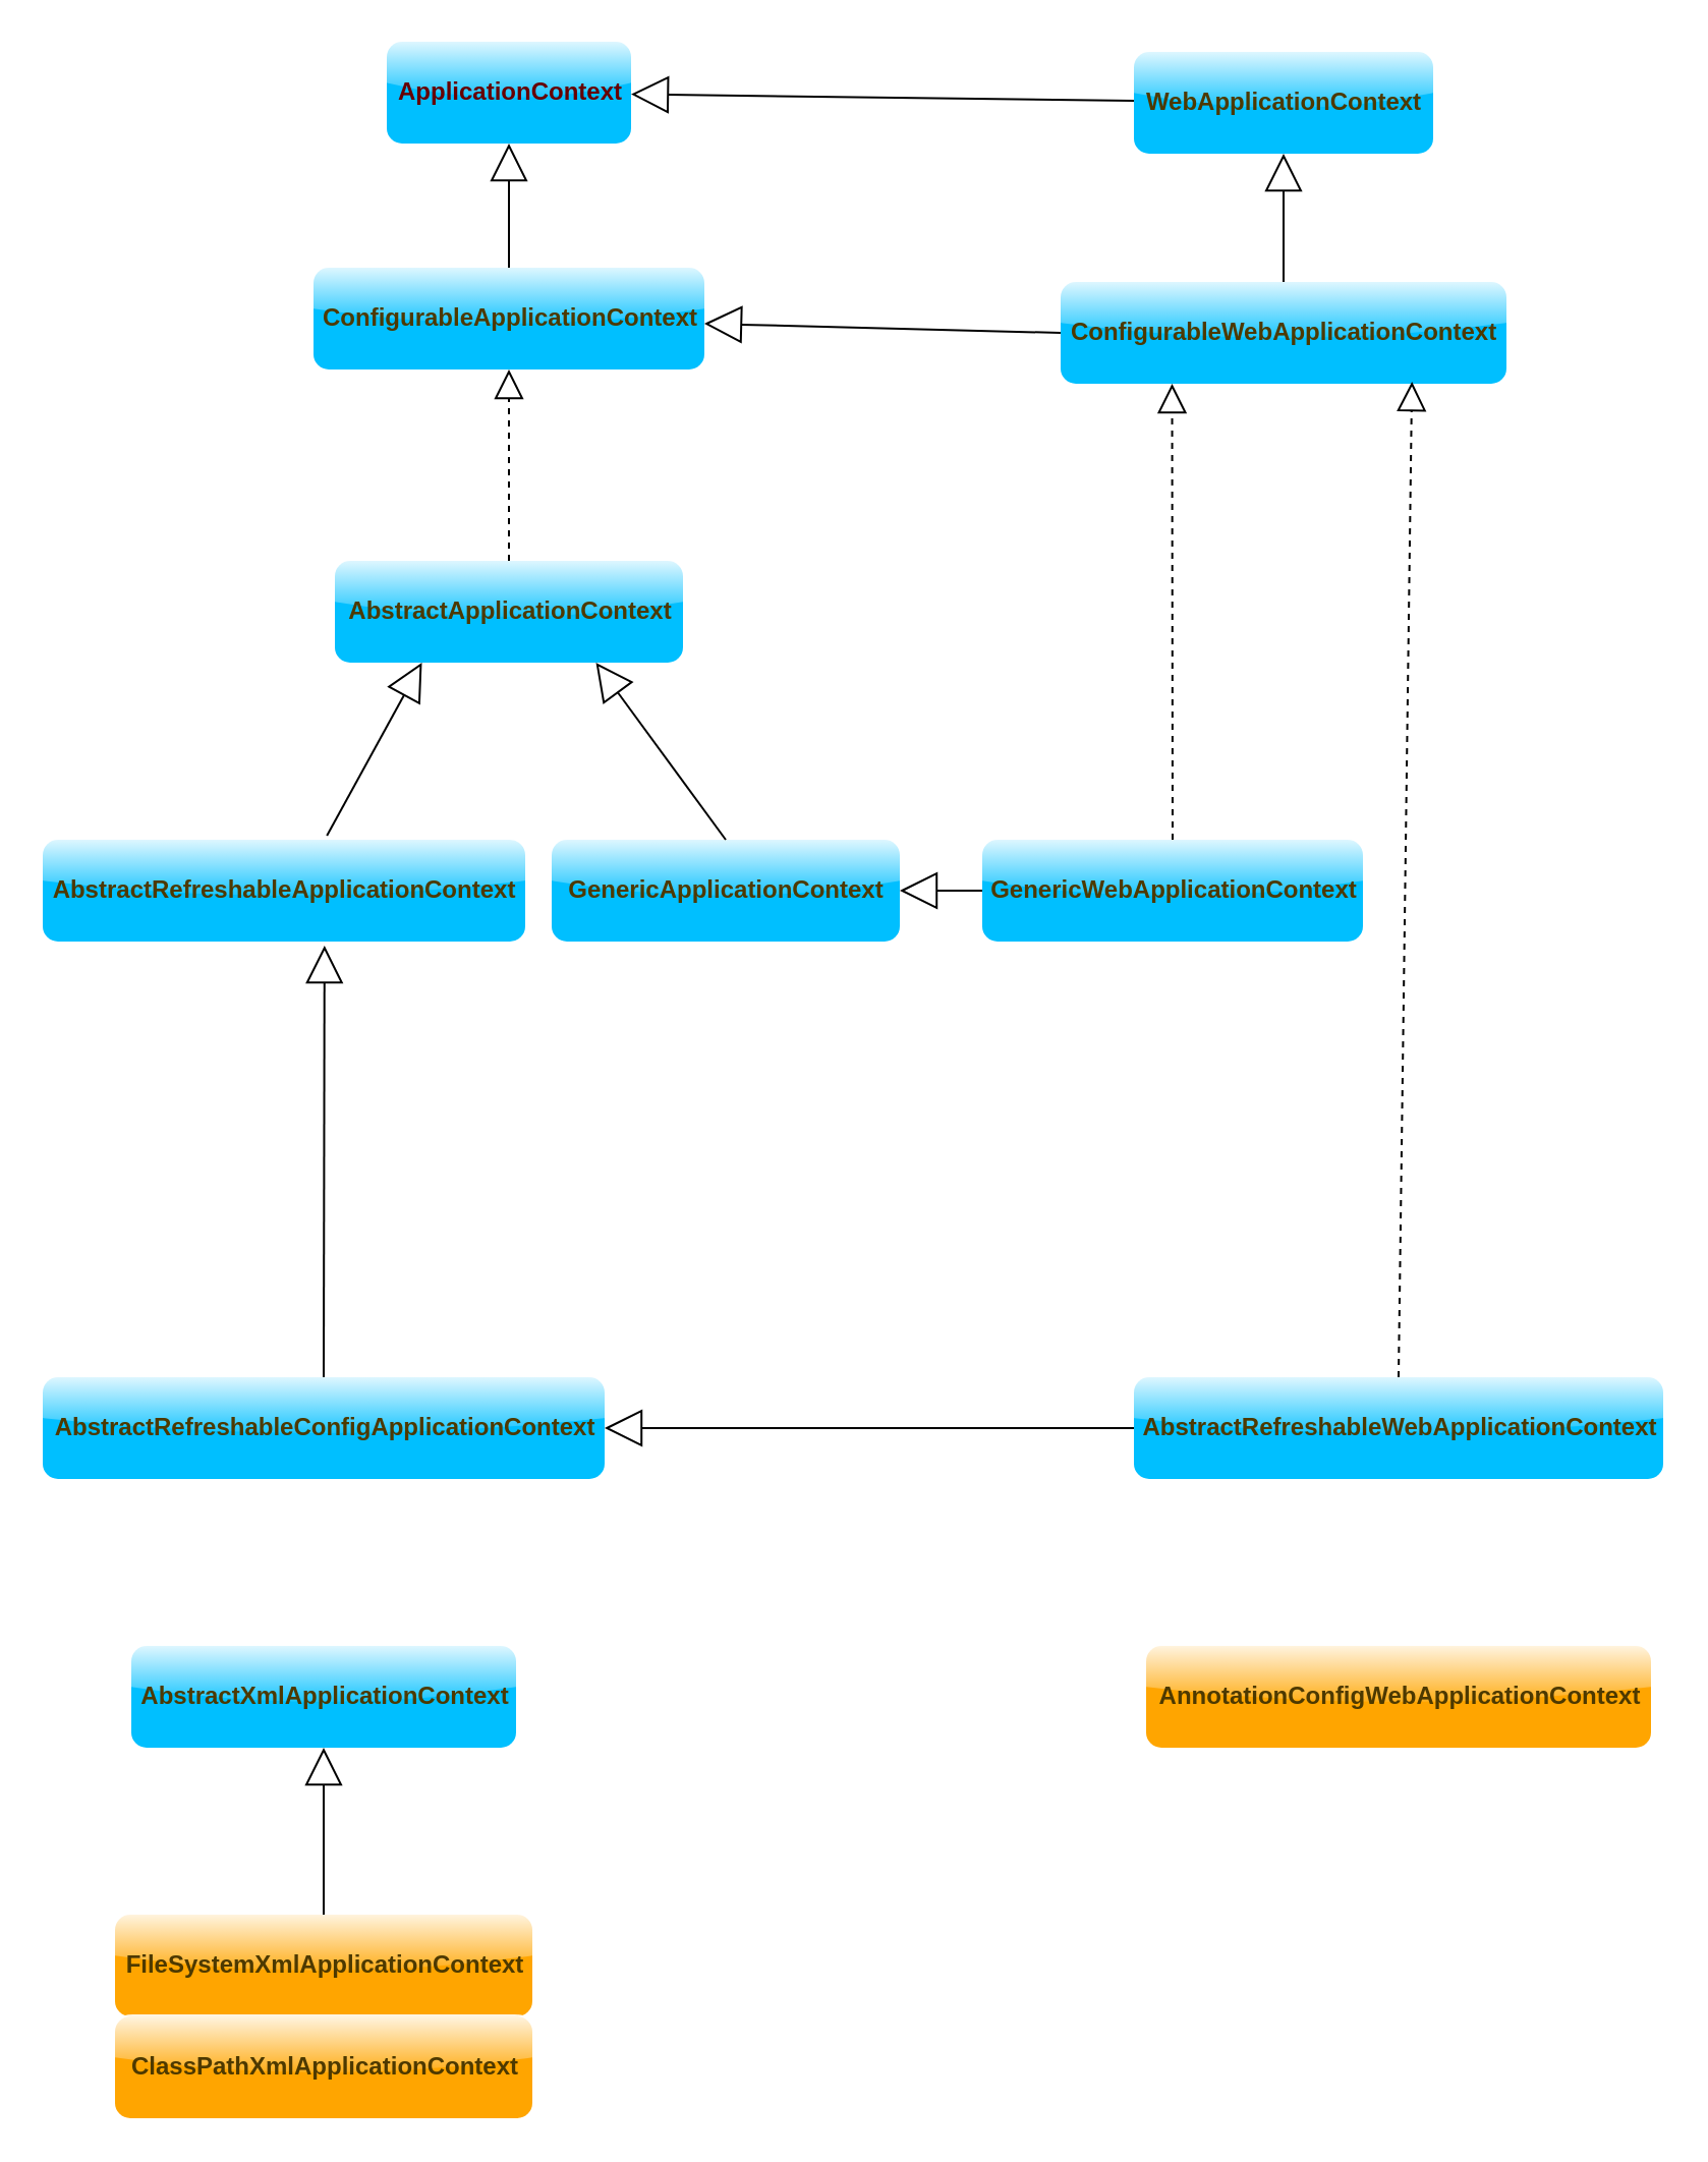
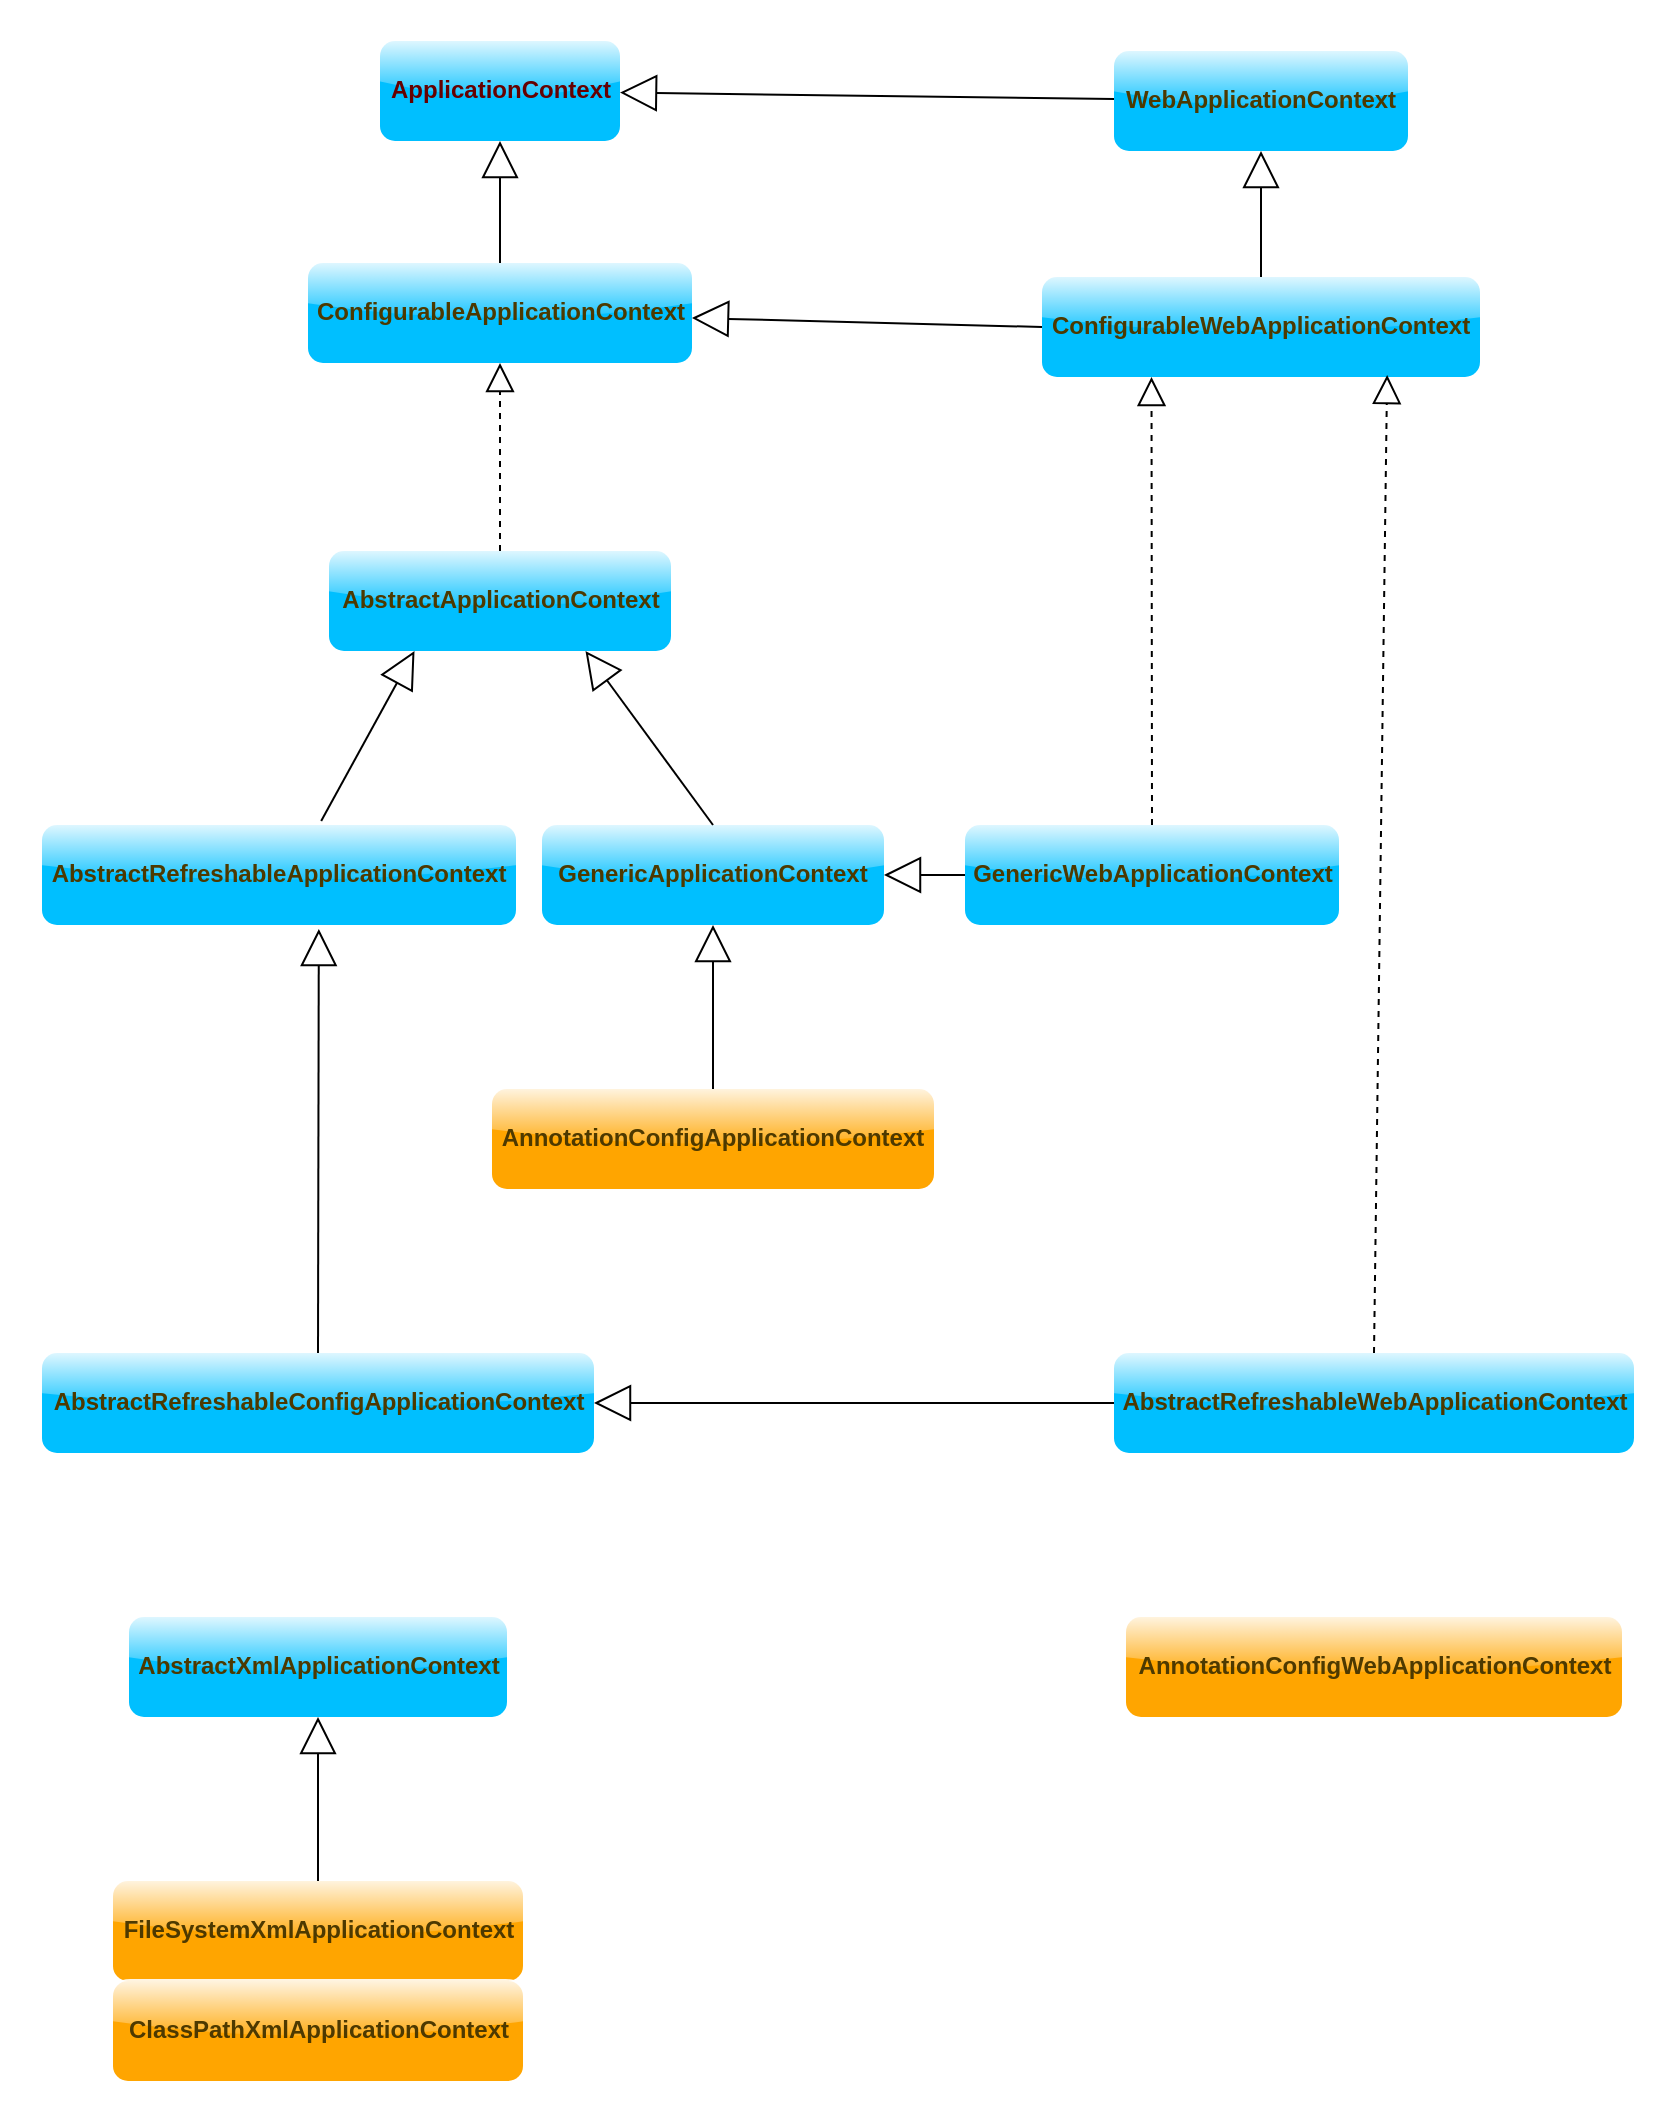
  <mxCell id="0" />
  <mxCell id="1" parent="0" />
  <mxCell id="2" value="&lt;b&gt;&lt;font color=&quot;#660000&quot;&gt;ApplicationContext&lt;/font&gt;&lt;/b&gt;" style="html=1;fillColor=#00bfff;strokeColor=none;glass=1;rounded=1;comic=0;" parent="1" vertex="1"><mxGeometry x="189.5" y="20" width="120" height="50" as="geometry" /></mxCell>
  <mxCell id="3" value="&lt;b&gt;&lt;font color=&quot;#4d3900&quot;&gt;ConfigurableApplicationContext&lt;/font&gt;&lt;/b&gt;" style="html=1;fillColor=#00bfff;strokeColor=none;glass=1;rounded=1;comic=0;" parent="1" vertex="1"><mxGeometry x="153.5" y="131" width="192" height="50" as="geometry" /></mxCell>
  <mxCell id="4" value="" style="endArrow=block;endSize=16;endFill=0;html=1;entryX=0.5;entryY=1;entryDx=0;entryDy=0;exitX=0.5;exitY=0;exitDx=0;exitDy=0;" parent="1" source="3" target="2" edge="1"><mxGeometry width="160" relative="1" as="geometry"><mxPoint x="320" y="194" as="sourcePoint" /><mxPoint x="480" y="194" as="targetPoint" /></mxGeometry></mxCell>
  <mxCell id="5" value="&lt;b&gt;&lt;font color=&quot;#4d3900&quot;&gt;WebApplicationContext&lt;/font&gt;&lt;/b&gt;" style="html=1;fillColor=#00bfff;strokeColor=none;glass=1;rounded=1;comic=0;" parent="1" vertex="1"><mxGeometry x="556.5" y="25" width="147" height="50" as="geometry" /></mxCell>
  <mxCell id="6" value="" style="endArrow=block;endSize=16;endFill=0;html=1;" parent="1" source="5" target="2" edge="1"><mxGeometry width="160" relative="1" as="geometry"><mxPoint x="360.806" y="148" as="sourcePoint" /><mxPoint x="431" y="80" as="targetPoint" /></mxGeometry></mxCell>
  <mxCell id="7" value="&lt;b&gt;&lt;font color=&quot;#4d3900&quot;&gt;AbstractApplicationContext&lt;/font&gt;&lt;/b&gt;" style="html=1;fillColor=#00bfff;strokeColor=none;glass=1;rounded=1;comic=0;" parent="1" vertex="1"><mxGeometry x="164" y="275" width="171" height="50" as="geometry" /></mxCell>
  <mxCell id="8" value="&lt;b&gt;&lt;font color=&quot;#4d3900&quot;&gt;ConfigurableWebApplicationContext&lt;/font&gt;&lt;/b&gt;" style="html=1;fillColor=#00bfff;strokeColor=none;glass=1;rounded=1;comic=0;" parent="1" vertex="1"><mxGeometry x="520.5" y="138" width="219" height="50" as="geometry" /></mxCell>
  <mxCell id="9" value="" style="endArrow=block;endSize=16;endFill=0;html=1;entryX=0.5;entryY=1;entryDx=0;entryDy=0;" parent="1" source="8" target="5" edge="1"><mxGeometry width="160" relative="1" as="geometry"><mxPoint x="552.436" y="289" as="sourcePoint" /><mxPoint x="621.5" y="219" as="targetPoint" /></mxGeometry></mxCell>
  <mxCell id="10" value="" style="endArrow=block;endSize=16;endFill=0;html=1;exitX=0;exitY=0.5;exitDx=0;exitDy=0;" parent="1" source="8" target="3" edge="1"><mxGeometry width="160" relative="1" as="geometry"><mxPoint x="373.436" y="289" as="sourcePoint" /><mxPoint x="396.25" y="188" as="targetPoint" /></mxGeometry></mxCell>
  <mxCell id="11" value="" style="endArrow=block;dashed=1;endFill=0;endSize=12;html=1;entryX=0.5;entryY=1;entryDx=0;entryDy=0;" parent="1" source="7" target="3" edge="1"><mxGeometry width="160" relative="1" as="geometry"><mxPoint x="164" y="346" as="sourcePoint" /><mxPoint x="324" y="346" as="targetPoint" /></mxGeometry></mxCell>
  <mxCell id="12" value="&lt;b&gt;&lt;font color=&quot;#4d3900&quot;&gt;AbstractRefreshableApplicationContext&lt;/font&gt;&lt;/b&gt;" style="html=1;fillColor=#00bfff;strokeColor=none;glass=1;rounded=1;comic=0;" parent="1" vertex="1"><mxGeometry x="20.5" y="412" width="237" height="50" as="geometry" /></mxCell>
  <mxCell id="13" value="" style="endArrow=block;endSize=16;endFill=0;html=1;exitX=0.589;exitY=-0.04;exitDx=0;exitDy=0;entryX=0.25;entryY=1;entryDx=0;entryDy=0;exitPerimeter=0;" parent="1" source="12" target="7" edge="1"><mxGeometry width="160" relative="1" as="geometry"><mxPoint x="249" y="412" as="sourcePoint" /><mxPoint x="174" y="334" as="targetPoint" /></mxGeometry></mxCell>
  <mxCell id="14" value="&lt;b&gt;&lt;font color=&quot;#4d3900&quot;&gt;GenericApplicationContext&lt;/font&gt;&lt;/b&gt;" style="html=1;fillColor=#00bfff;strokeColor=none;glass=1;rounded=1;comic=0;" parent="1" vertex="1"><mxGeometry x="270.5" y="412" width="171" height="50" as="geometry" /></mxCell>
  <mxCell id="15" value="" style="endArrow=block;endSize=16;endFill=0;html=1;entryX=0.75;entryY=1;entryDx=0;entryDy=0;exitX=0.5;exitY=0;exitDx=0;exitDy=0;" parent="1" source="14" target="7" edge="1"><mxGeometry width="160" relative="1" as="geometry"><mxPoint x="434.75" y="417" as="sourcePoint" /><mxPoint x="324" y="330" as="targetPoint" /></mxGeometry></mxCell>
  <mxCell id="16" value="&lt;b&gt;&lt;font color=&quot;#4d3900&quot;&gt;AbstractRefreshableWebApplicationContext&lt;/font&gt;&lt;/b&gt;" style="html=1;fillColor=#00bfff;strokeColor=none;glass=1;rounded=1;comic=0;" parent="1" vertex="1"><mxGeometry x="556.5" y="676" width="260" height="50" as="geometry" /></mxCell>
  <mxCell id="17" value="" style="endArrow=block;dashed=1;endFill=0;endSize=12;html=1;entryX=0.788;entryY=0.98;entryDx=0;entryDy=0;exitX=0.5;exitY=0;exitDx=0;exitDy=0;entryPerimeter=0;" parent="1" source="16" target="8" edge="1"><mxGeometry width="160" relative="1" as="geometry"><mxPoint x="527.638" y="412" as="sourcePoint" /><mxPoint x="549" y="325" as="targetPoint" /></mxGeometry></mxCell>
  <mxCell id="18" value="" style="endArrow=block;endSize=16;endFill=0;html=1;entryX=1;entryY=0.5;entryDx=0;entryDy=0;exitX=0;exitY=0.5;exitDx=0;exitDy=0;" parent="1" source="16" target="24" edge="1"><mxGeometry width="160" relative="1" as="geometry"><mxPoint x="421" y="550" as="sourcePoint" /><mxPoint x="371.923" y="462" as="targetPoint" /></mxGeometry></mxCell>
  <mxCell id="19" value="&lt;b&gt;&lt;font color=&quot;#4d3900&quot;&gt;GenericWebApplicationContext&lt;/font&gt;&lt;/b&gt;" style="html=1;fillColor=#00bfff;strokeColor=none;glass=1;rounded=1;comic=0;" parent="1" vertex="1"><mxGeometry x="482" y="412" width="187" height="50" as="geometry" /></mxCell>
  <mxCell id="20" value="" style="endArrow=block;dashed=1;endFill=0;endSize=12;html=1;entryX=0.25;entryY=1;entryDx=0;entryDy=0;exitX=0.5;exitY=0;exitDx=0;exitDy=0;" parent="1" source="19" target="8" edge="1"><mxGeometry width="160" relative="1" as="geometry"><mxPoint x="576" y="549" as="sourcePoint" /><mxPoint x="500.75" y="325" as="targetPoint" /></mxGeometry></mxCell>
  <mxCell id="21" value="" style="endArrow=block;endSize=16;endFill=0;html=1;entryX=1;entryY=0.5;entryDx=0;entryDy=0;exitX=0;exitY=0.5;exitDx=0;exitDy=0;" parent="1" source="19" target="14" edge="1"><mxGeometry width="160" relative="1" as="geometry"><mxPoint x="359.5" y="566" as="sourcePoint" /><mxPoint x="139.25" y="479" as="targetPoint" /></mxGeometry></mxCell>
+ <mxCell id="22" value="&lt;b&gt;&lt;font color=&quot;#4d3900&quot;&gt;AnnotationConfigApplicationContext&lt;/font&gt;&lt;/b&gt;" style="html=1;fillColor=#ffa500;strokeColor=none;glass=1;rounded=1;comic=0;gradientColor=none;" parent="1" vertex="1"><mxGeometry x="245.5" y="544" width="221" height="50" as="geometry" /></mxCell>
+ <mxCell id="23" value="" style="endArrow=block;endSize=16;endFill=0;html=1;entryX=0.5;entryY=1;entryDx=0;entryDy=0;exitX=0.5;exitY=0;exitDx=0;exitDy=0;" parent="1" source="22" target="14" edge="1"><mxGeometry width="160" relative="1" as="geometry"><mxPoint x="295.25" y="549" as="sourcePoint" /><mxPoint x="44.174" y="463" as="targetPoint" /></mxGeometry></mxCell>
  <mxCell id="24" value="&lt;b&gt;&lt;font color=&quot;#4d3900&quot;&gt;AbstractRefreshableConfigApplicationContext&lt;/font&gt;&lt;/b&gt;" style="html=1;fillColor=#00bfff;strokeColor=none;glass=1;rounded=1;comic=0;" parent="1" vertex="1"><mxGeometry x="20.5" y="676" width="276" height="50" as="geometry" /></mxCell>
  <mxCell id="25" value="" style="endArrow=block;endSize=16;endFill=0;html=1;entryX=0.584;entryY=1.04;entryDx=0;entryDy=0;exitX=0.5;exitY=0;exitDx=0;exitDy=0;entryPerimeter=0;" parent="1" source="24" target="12" edge="1"><mxGeometry width="160" relative="1" as="geometry"><mxPoint x="402.25" y="687" as="sourcePoint" /><mxPoint x="151.174" y="601" as="targetPoint" /></mxGeometry></mxCell>
  <mxCell id="26" value="&lt;b&gt;&lt;font color=&quot;#4d3900&quot;&gt;AbstractXmlApplicationContext&lt;/font&gt;&lt;/b&gt;" style="html=1;fillColor=#00bfff;strokeColor=none;glass=1;rounded=1;comic=0;" parent="1" vertex="1"><mxGeometry x="64" y="808" width="189" height="50" as="geometry" /></mxCell>
  <mxCell id="27" value="&lt;b&gt;&lt;font color=&quot;#4d3900&quot;&gt;FileSystemXmlApplicationContext&lt;/font&gt;&lt;/b&gt;&lt;b&gt;&lt;br&gt;&lt;/b&gt;" style="html=1;fillColor=#ffa500;strokeColor=none;glass=1;rounded=1;comic=0;gradientColor=none;" parent="1" vertex="1"><mxGeometry x="56" y="940" width="205" height="50" as="geometry" /></mxCell>
  <mxCell id="28" value="" style="endArrow=block;endSize=16;endFill=0;html=1;entryX=0.5;entryY=1;entryDx=0;entryDy=0;" parent="1" source="27" target="26" edge="1"><mxGeometry width="160" relative="1" as="geometry"><mxPoint x="138.5" y="940" as="sourcePoint" /><mxPoint x="138.5" y="858" as="targetPoint" /></mxGeometry></mxCell>
  <mxCell id="29" value="&lt;b&gt;&lt;font color=&quot;#4d3900&quot;&gt;AnnotationConfigWebApplicationContext&lt;/font&gt;&lt;/b&gt;" style="html=1;fillColor=#ffa500;strokeColor=none;glass=1;rounded=1;comic=0;gradientColor=none;" parent="1" vertex="1"><mxGeometry x="562.5" y="808" width="248" height="50" as="geometry" /></mxCell>
  <mxCell id="30" value="&lt;b&gt;&lt;font color=&quot;#4d3900&quot;&gt;ClassPathXmlApplicationContext&lt;/font&gt;&lt;/b&gt;" style="html=1;fillColor=#ffa500;strokeColor=none;glass=1;rounded=1;comic=0;gradientColor=none;" parent="1" vertex="1"><mxGeometry x="56" y="990" width="205" height="50" as="geometry" /></mxCell>
